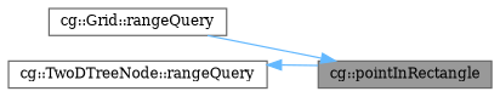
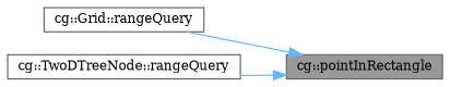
  digraph {
    fontname="DejaVu Serif"
    rankdir=RL
    node [color=grey40 fillcolor=white fontname="DejaVu Serif" fontsize=10 shape=box style=filled]
    edge [color=steelblue1 dir=back fontname="DejaVu Serif" fontsize=10 labelfontname=Helvetica labelfontsize=10 style=solid]
    n1 [color=gray40 fillcolor=grey60 fontcolor=black height=0.2 label="cg::pointInRectangle" width=0.4]
    n2 [height=0.2 label="cg::Grid::rangeQuery" width=0.4]
    n3 [height=0.2 label="cg::TwoDTreeNode::rangeQuery" width=0.4]
    n1 -> n2
-   n3 -> n1
+   n1 -> n3
  }
